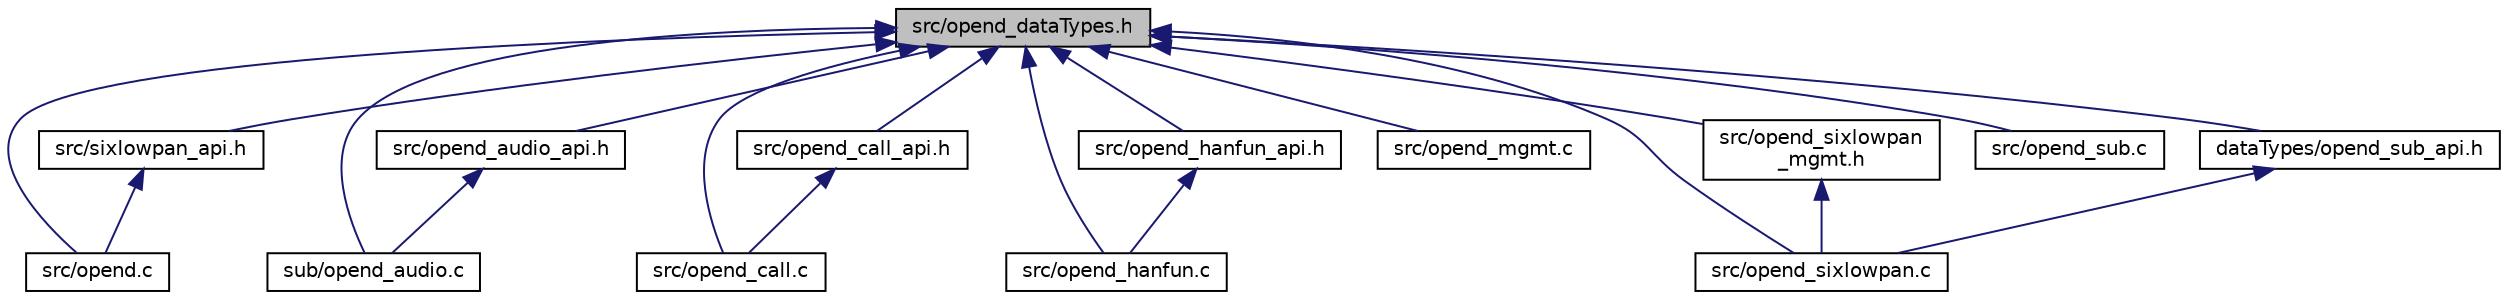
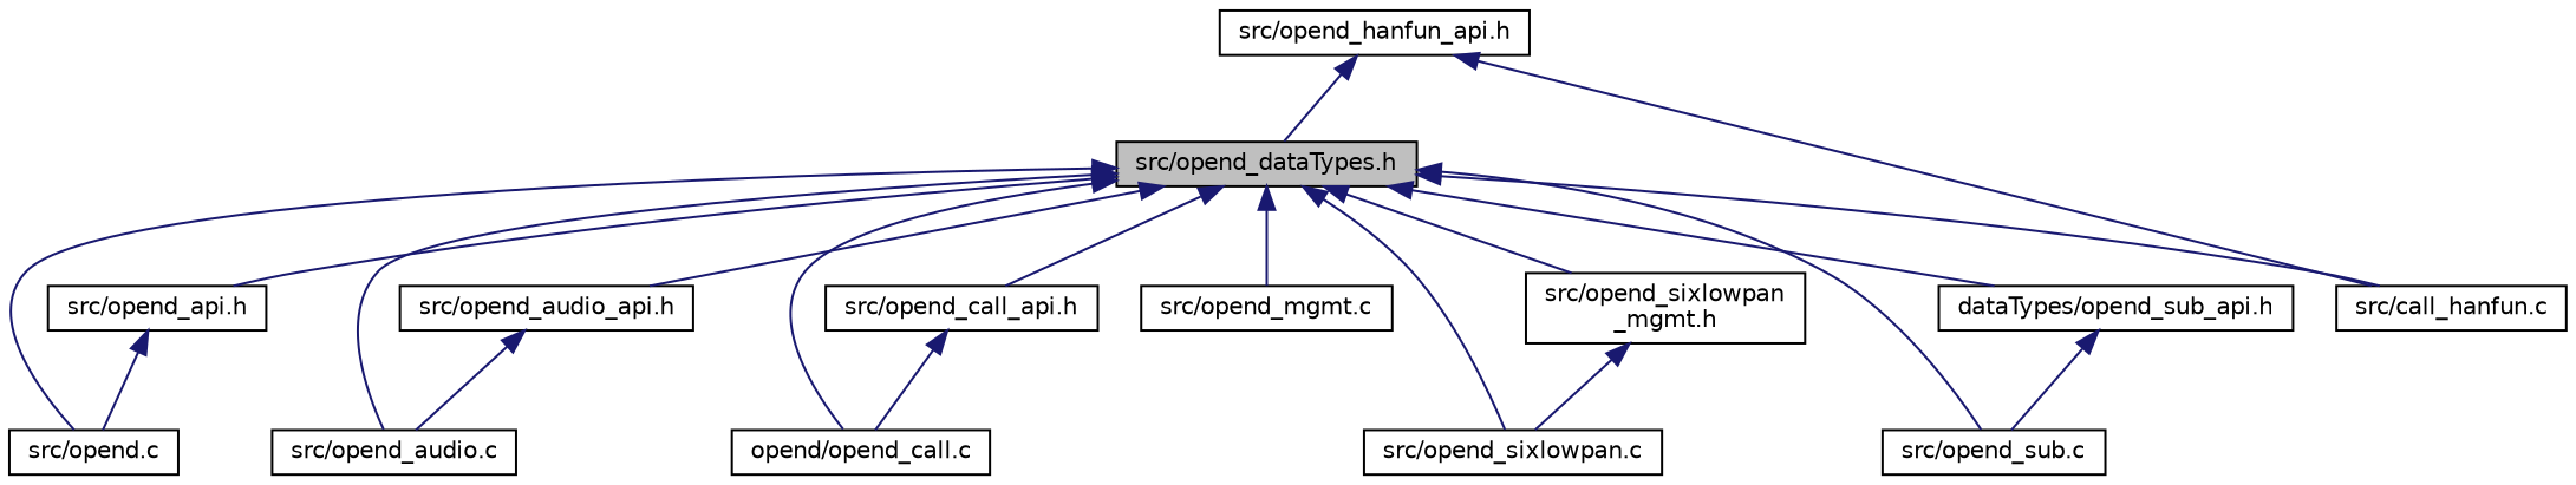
  digraph {
    node [color=black fillcolor=white fontname=Helvetica fontsize=10 shape=record style=filled]
    edge [color=midnightblue dir=back fontname=Helvetica fontsize=10 labelfontname=Helvetica labelfontsize=10 style=solid]
    n1 [fillcolor=grey75 fontcolor=black height=0.2 label="src/opend_dataTypes.h" width=0.4]
    n2 [height=0.2 label="src/opend.c" width=0.4]
-   n3 [height=0.2 label="src/sixlowpan_api.h" width=0.4]
-   n4 [height=0.2 label="sub/opend_audio.c" width=0.4]
+   n3 [height=0.2 label="src/opend_api.h" width=0.4]
+   n4 [height=0.2 label="src/opend_audio.c" width=0.4]
    n5 [height=0.2 label="src/opend_audio_api.h" width=0.4]
-   n6 [height=0.2 label="src/opend_call.c" width=0.4]
+   n6 [height=0.2 label="opend/opend_call.c" width=0.4]
    n7 [height=0.2 label="src/opend_call_api.h" width=0.4]
-   n8 [height=0.2 label="src/opend_hanfun.c" width=0.4]
+   n8 [height=0.2 label="src/call_hanfun.c" width=0.4]
    n9 [height=0.2 label="src/opend_hanfun_api.h" width=0.4]
    n10 [height=0.2 label="src/opend_mgmt.c" width=0.4]
    n11 [height=0.2 label="src/opend_sixlowpan.c" width=0.4]
    n12 [height=0.2 label="src/opend_sixlowpan\l_mgmt.h" width=0.4]
    n13 [height=0.2 label="src/opend_sub.c" width=0.4]
    n14 [height=0.2 label="dataTypes/opend_sub_api.h" width=0.4]
    n1 -> n2
    n1 -> n3
    n1 -> n4
    n1 -> n5
    n1 -> n6
    n1 -> n7
    n1 -> n8
-   n1 -> n9
+   n9 -> n1
    n1 -> n10
    n1 -> n11
    n1 -> n12
    n1 -> n13
    n1 -> n14
    n3 -> n2
    n5 -> n4
    n7 -> n6
    n9 -> n8
    n12 -> n11
-   n14 -> n11
+   n14 -> n13
  }
